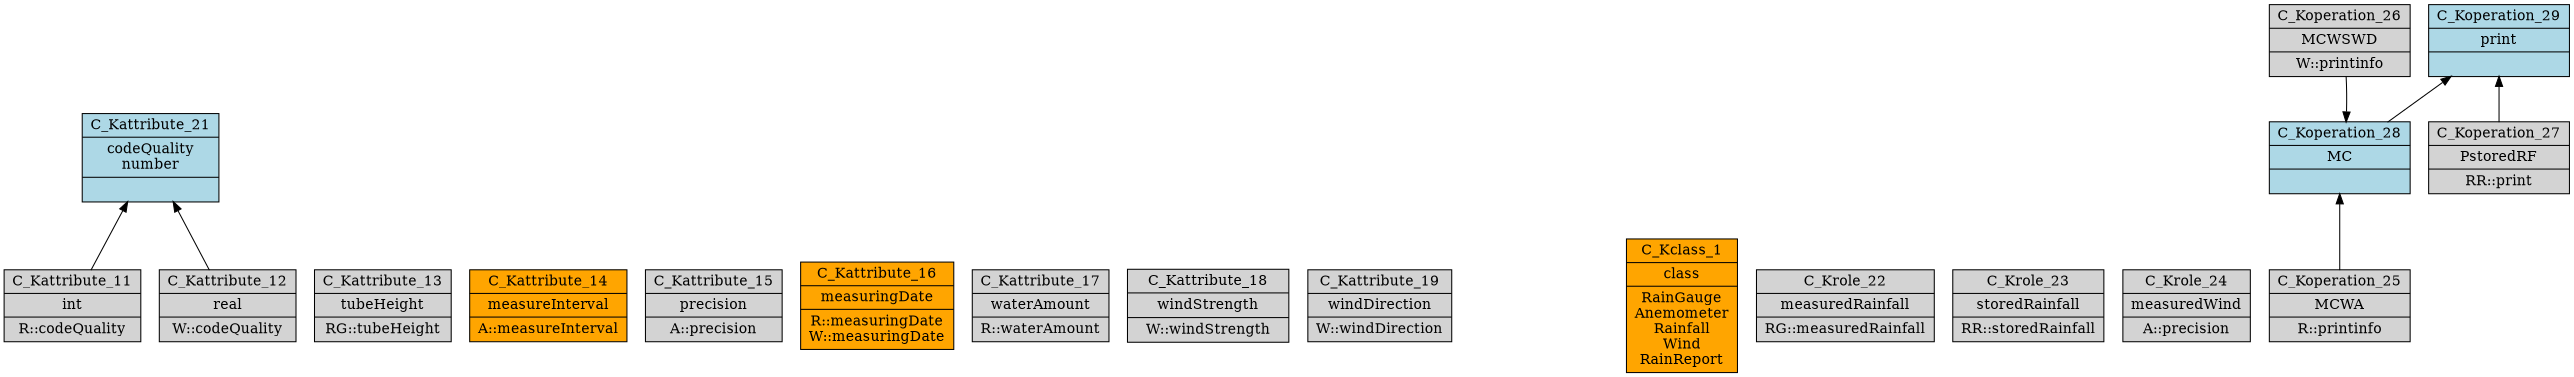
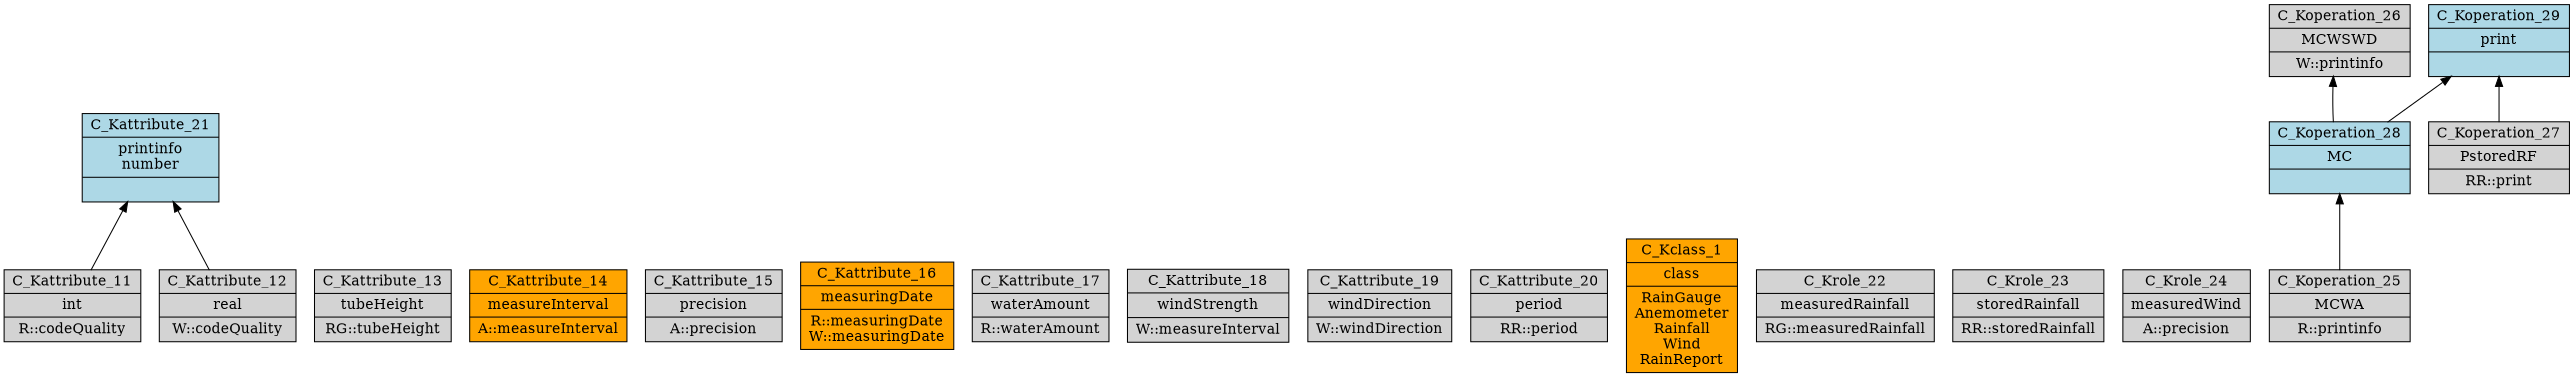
  digraph {
    rankdir=BT
    node [shape=record style=filled]
    n1 [label="{C_Kattribute_11|int\n|R::codeQuality\n}"]
-   n2 [fillcolor=lightblue label="{C_Kattribute_21|codeQuality\nnumber\n|}"]
+   n2 [fillcolor=lightblue label="{C_Kattribute_21|printinfo\nnumber\n|}"]
    n3 [label="{C_Kattribute_12|real\n|W::codeQuality\n}"]
    n4 [label="{C_Kattribute_13|tubeHeight\n|RG::tubeHeight\n}"]
    n5 [fillcolor=orange label="{C_Kattribute_14|measureInterval\n|A::measureInterval\n}"]
    n6 [label="{C_Kattribute_15|precision\n|A::precision\n}"]
    n7 [fillcolor=orange label="{C_Kattribute_16|measuringDate\n|R::measuringDate\nW::measuringDate\n}"]
    n8 [label="{C_Kattribute_17|waterAmount\n|R::waterAmount\n}"]
-   n9 [label="{C_Kattribute_18|windStrength\n|W::windStrength\n}"]
+   n9 [label="{C_Kattribute_18|windStrength\n|W::measureInterval\n}"]
    n10 [label="{C_Kattribute_19|windDirection\n|W::windDirection\n}"]
+   n11 [label="{C_Kattribute_20|period\n|RR::period\n}"]
    n12 [fillcolor=orange label="{C_Kclass_1|class\n|RainGauge\nAnemometer\nRainfall\nWind\nRainReport\n}"]
    n13 [label="{C_Krole_22|measuredRainfall\n|RG::measuredRainfall\n}"]
    n14 [label="{C_Krole_23|storedRainfall\n|RR::storedRainfall\n}"]
    n15 [label="{C_Krole_24|measuredWind\n|A::precision\n}"]
    n16 [label="{C_Koperation_25|MCWA\n|R::printinfo\n}"]
    n17 [fillcolor=lightblue label="{C_Koperation_28|MC\n|}"]
    n18 [label="{C_Koperation_26|MCWSWD\n|W::printinfo\n}"]
    n19 [label="{C_Koperation_27|PstoredRF\n|RR::print\n}"]
    n20 [fillcolor=lightblue label="{C_Koperation_29|print\n|}"]
    subgraph sub_1 {
      label=Kattribute
      n1
      n2
      n3
      n4
      n5
      n6
      n7
      n8
      n9
      n10
+     n11
    }
    subgraph sub_2 {
      label=Kclass
      n12
    }
    subgraph sub_3 {
      label=Krole
      n13
      n14
      n15
    }
    subgraph sub_4 {
      label=Koperation
      n16
      n17
      n18
      n19
      n20
    }
    n1 -> n2
    n3 -> n2
    n16 -> n17
    n17 -> n20
-   n18 -> n17
+   n17 -> n18
    n19 -> n20
  }
